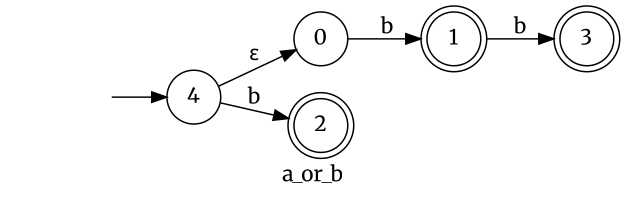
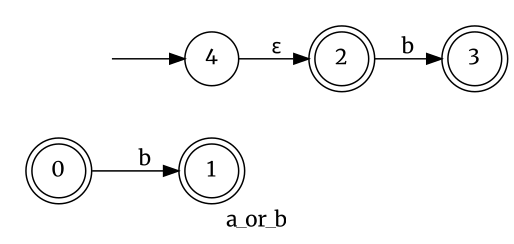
  digraph {
    fontname=Merriweather
    label=a_or_b
    rankdir=LR
    node [fontname=Merriweather shape=doublecircle]
    edge [fontname=Merriweather]
    1
    3
    __I__ [shape=circle style=invis width=0]
    4 [shape=circle]
-   0 [shape=circle]
+   0
    2
    __I__ -> 4
-   4 -> 0 [label="ε"]
-   4 -> 2 [label=b]
+   4 -> 2 [label="ε"]
    0 -> 1 [label=b]
-   1 -> 3 [label=b]
+   2 -> 3 [label=b]
  }
